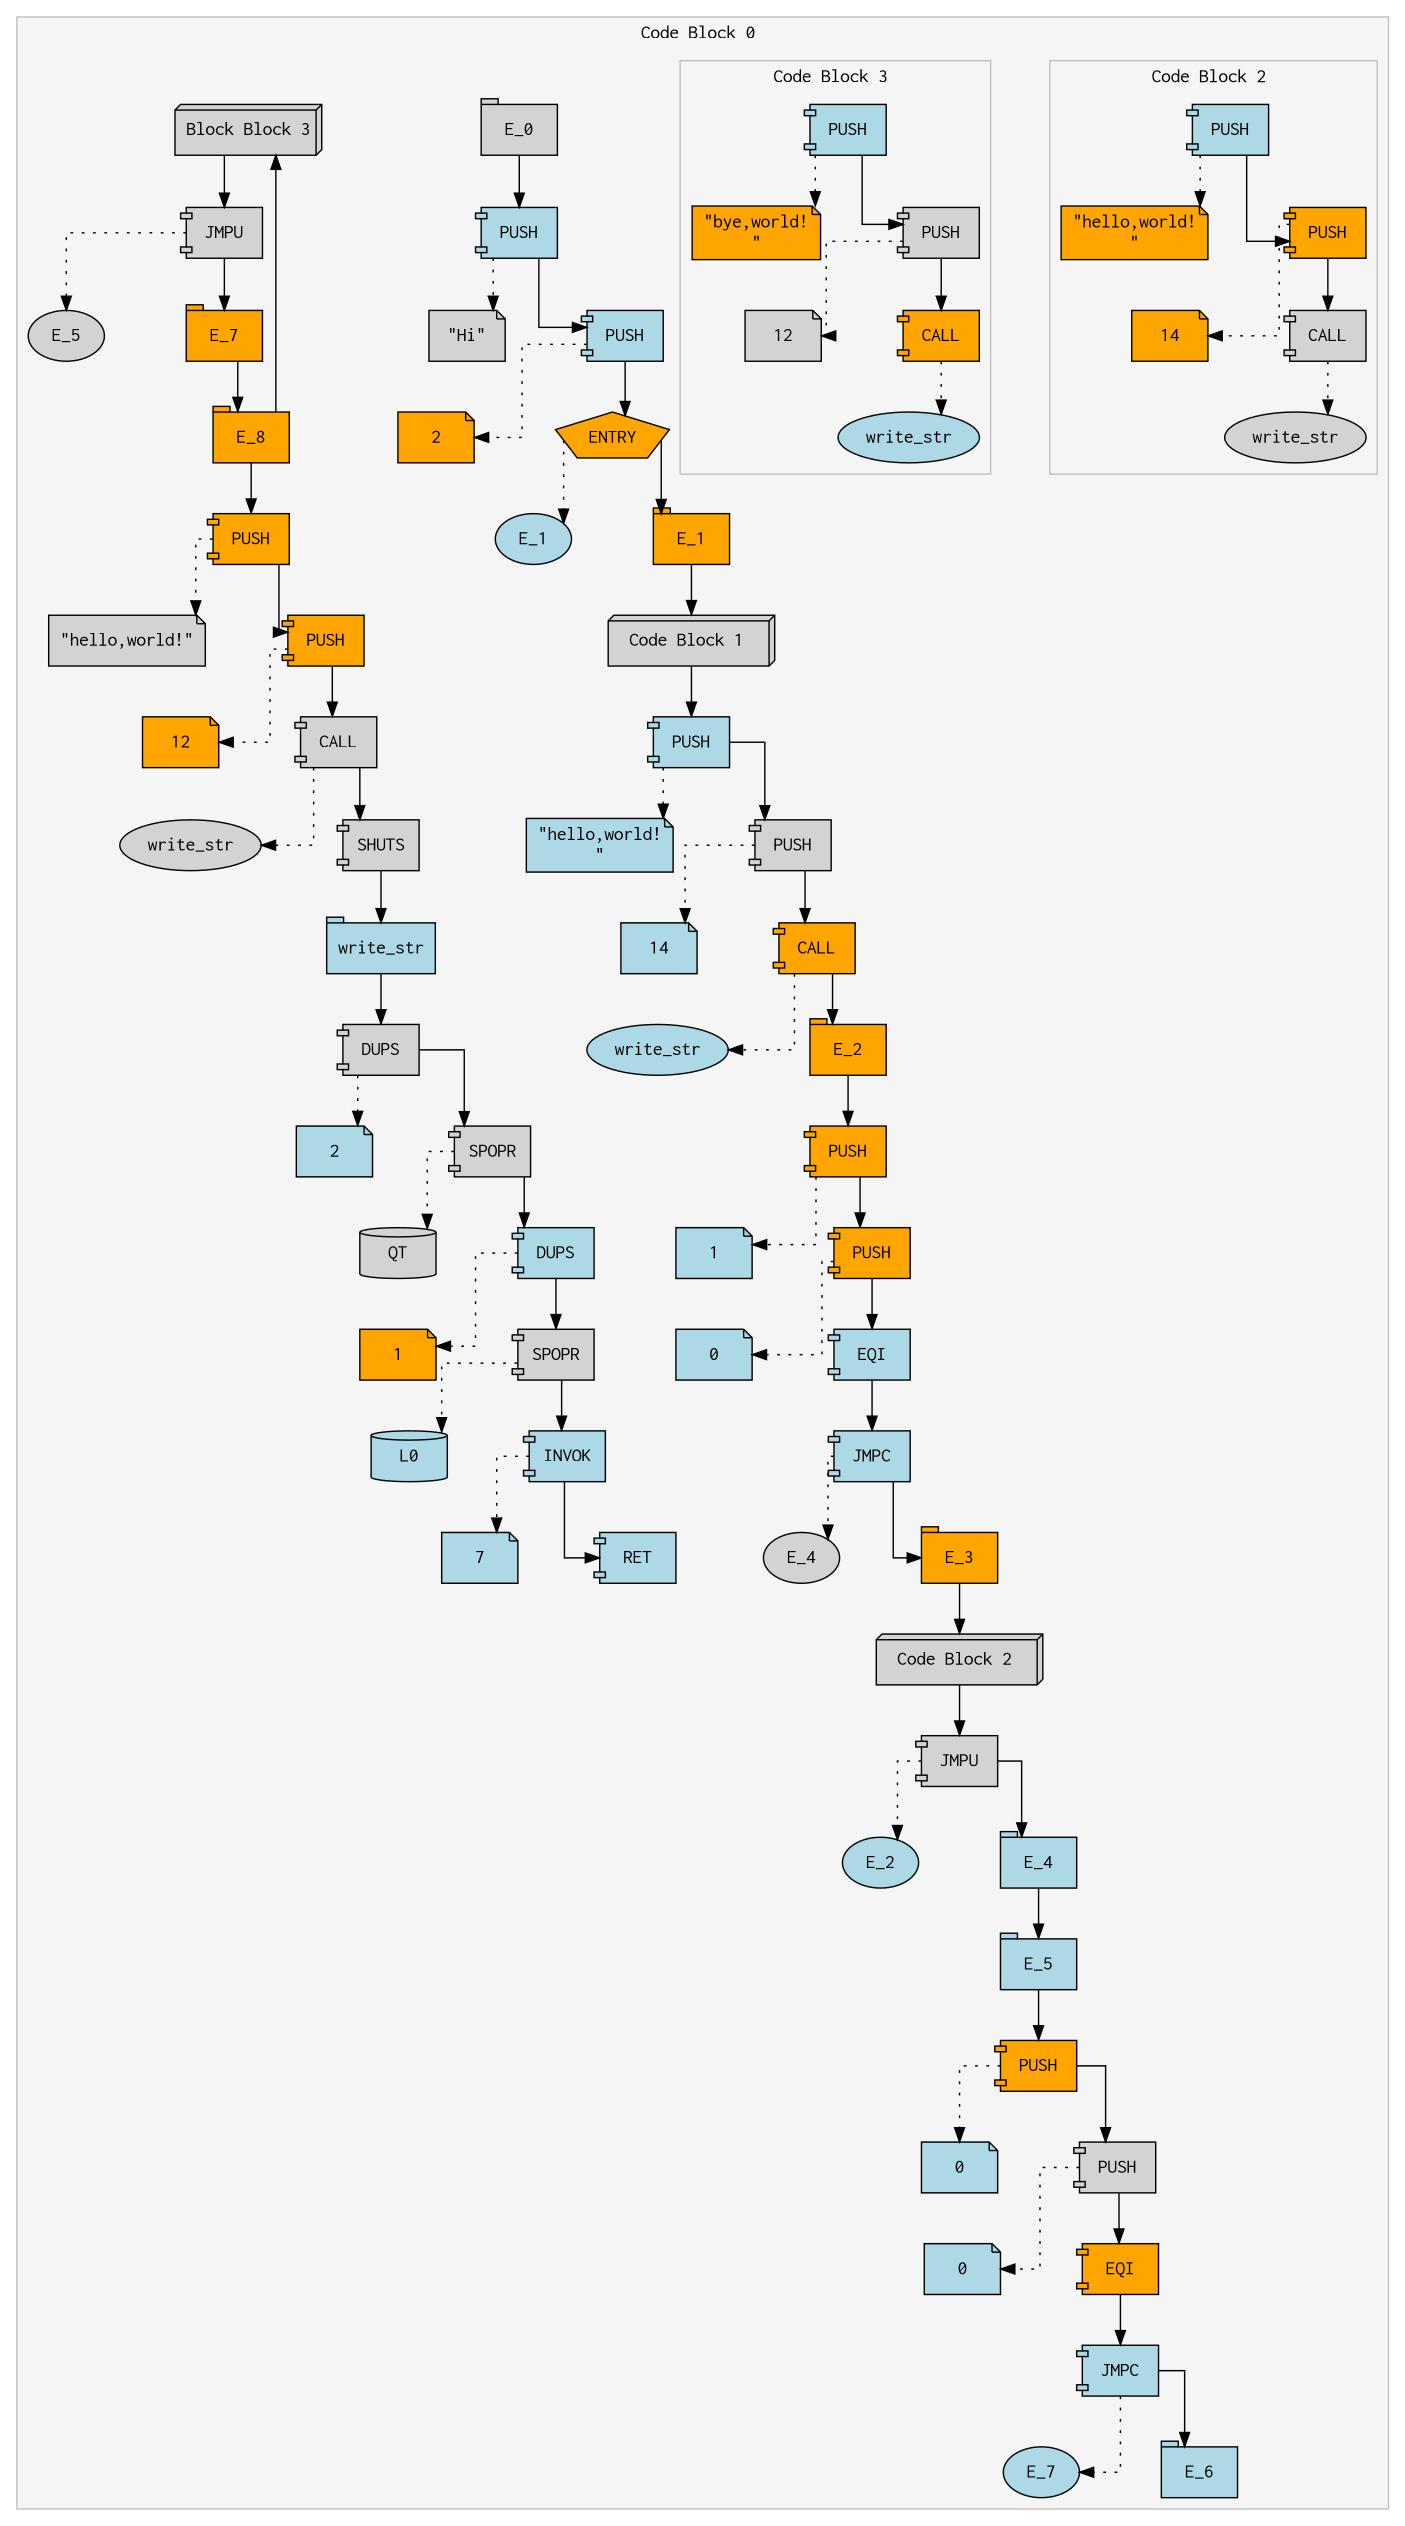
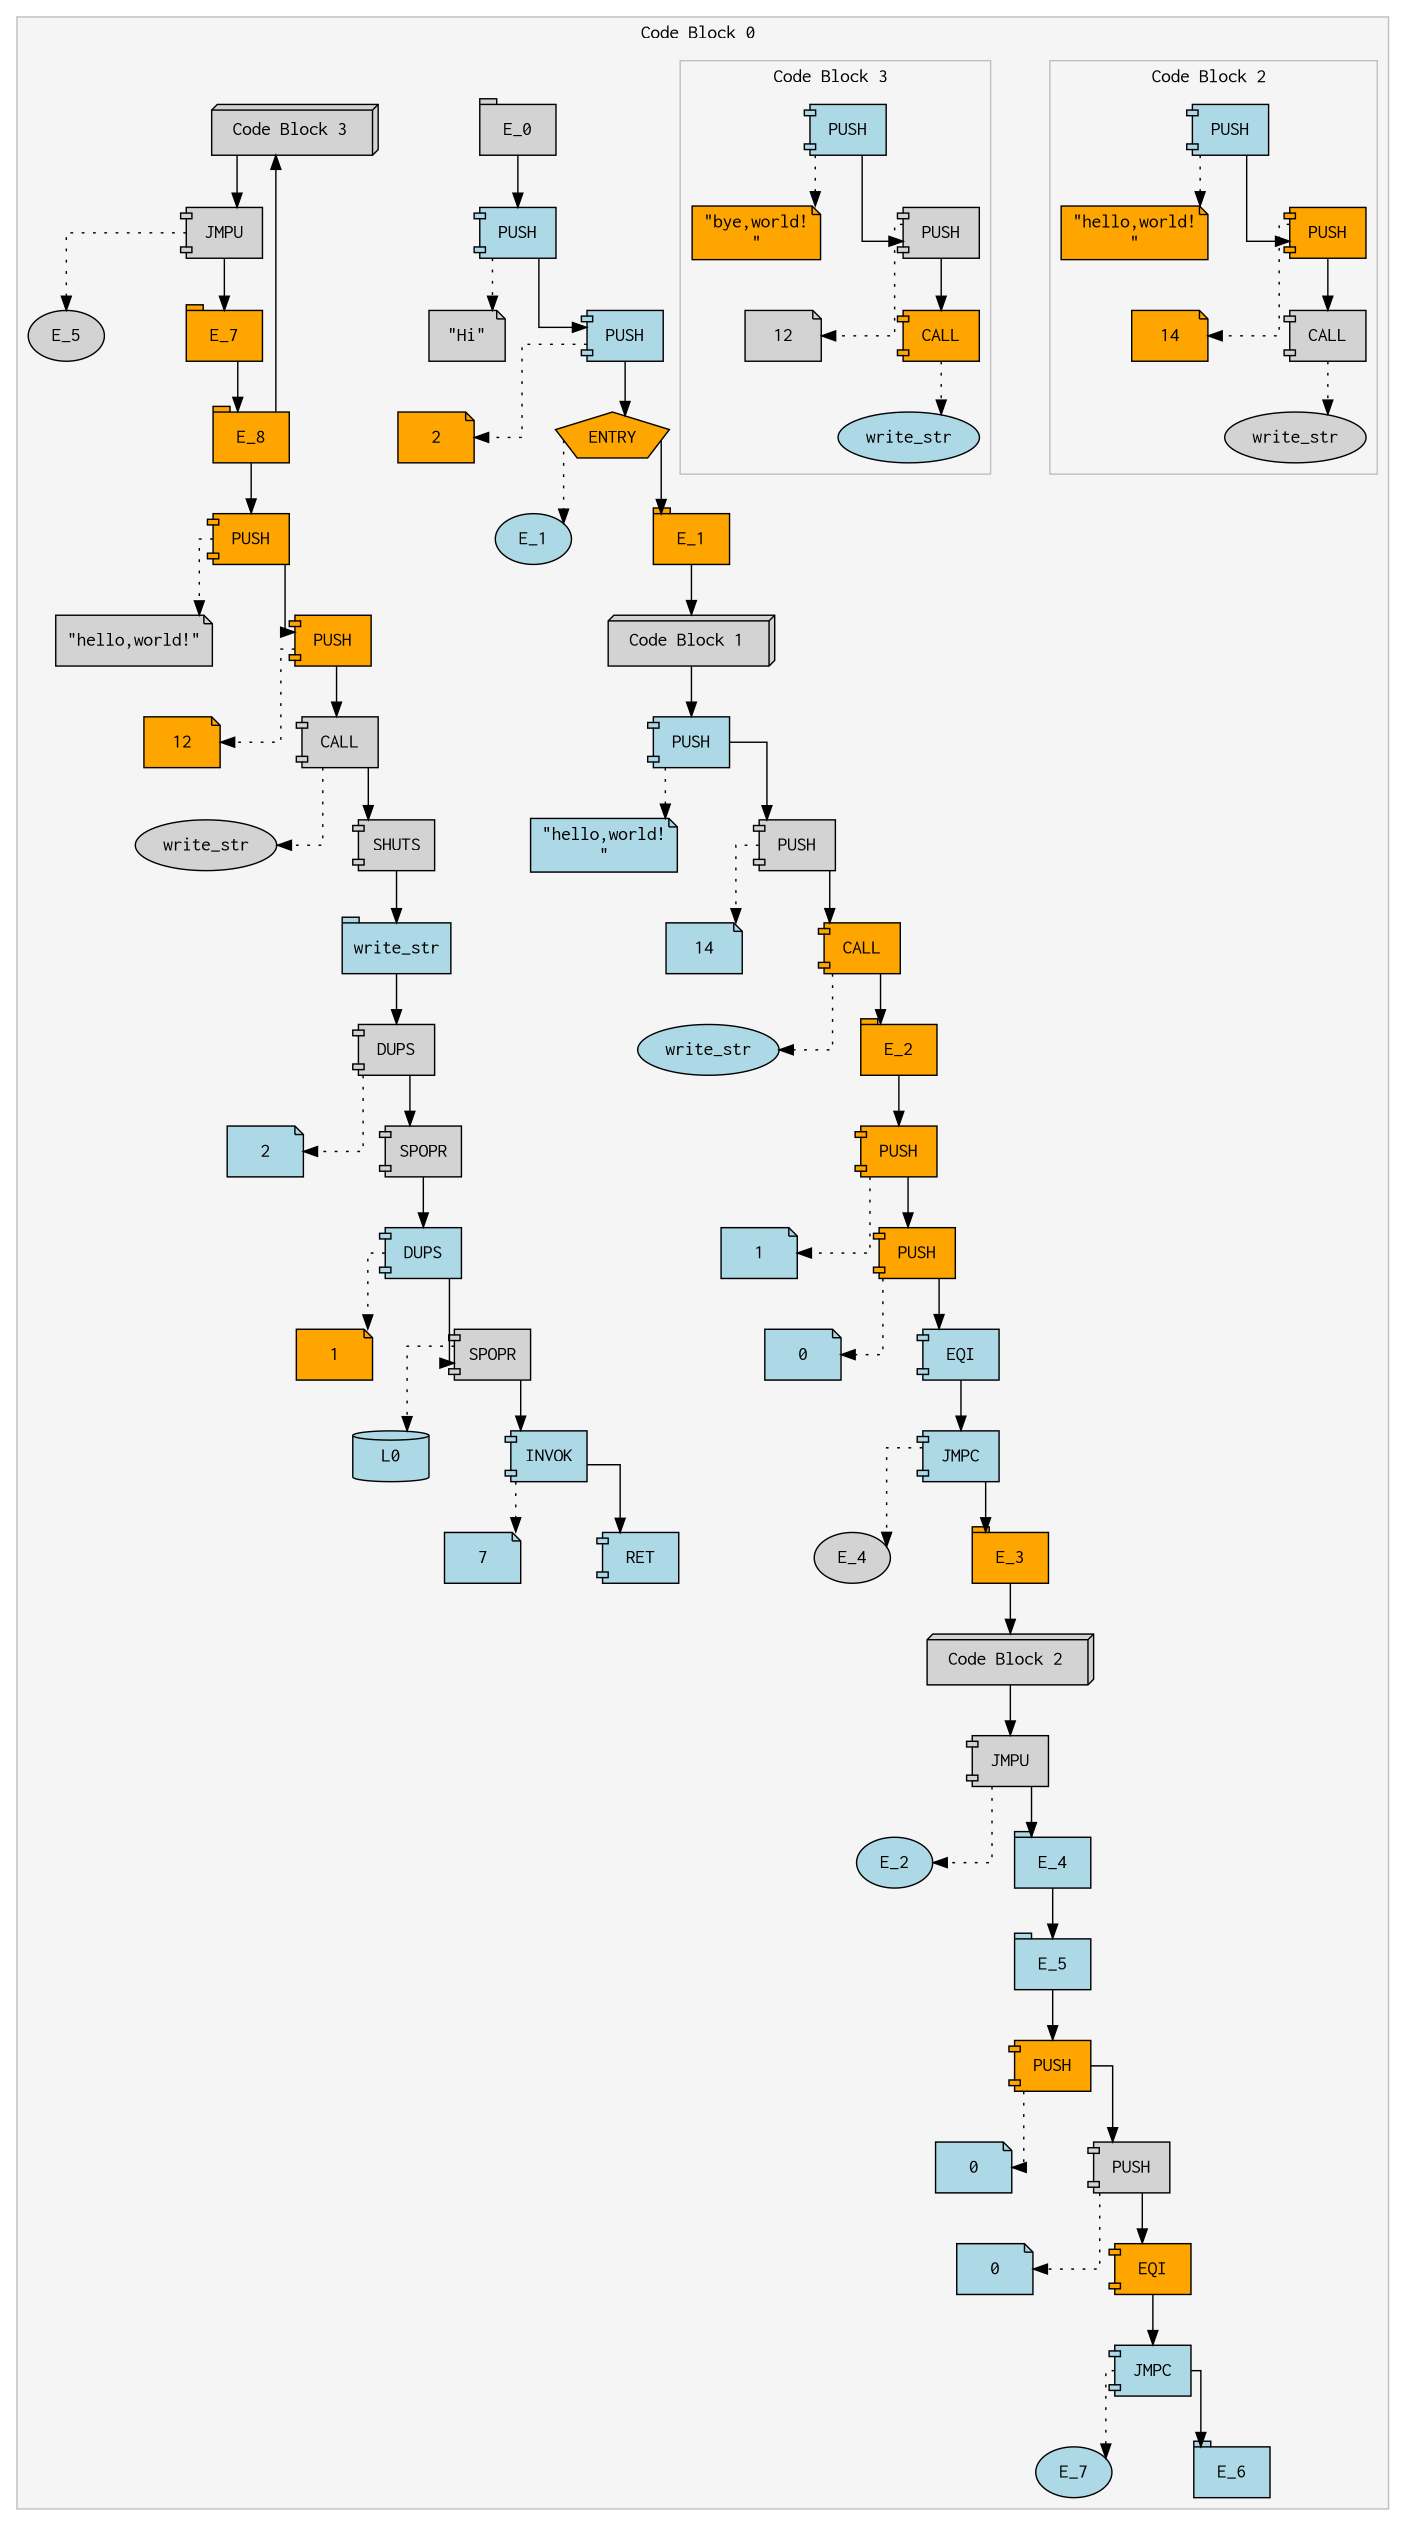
  digraph {
    nodesep=0.8
    ranksep=0.5
    splines=ortho
    node [fillcolor=lightblue fontname=Courier shape=component style=filled]
    n1 [label=PUSH]
    n2 [fillcolor=orange label="\"hello,world!\n\"" shape=note]
    n3 [fillcolor=orange label=PUSH]
    n4 [fillcolor=orange label=14 shape=note]
    n5 [fillcolor=lightgrey label=CALL]
    n6 [fillcolor=lightgrey label=write_str shape=ellipse]
    n7 [label=PUSH]
    n8 [fillcolor=orange label="\"bye,world!\n\"" shape=note]
    n9 [fillcolor=lightgrey label=PUSH]
    n10 [fillcolor=lightgrey label=12 shape=note]
    n11 [fillcolor=orange label=CALL]
    n12 [label=write_str shape=ellipse]
    n13 [fillcolor=lightgrey label=E_0 shape=tab]
    n14 [label=PUSH]
    n15 [fillcolor=lightgrey label="\"Hi\"" shape=note]
    n16 [label=PUSH]
    n17 [fillcolor=orange label=2 shape=note]
    n18 [fillcolor=orange label=ENTRY shape=pentagon]
    n19 [label=E_1 shape=ellipse]
    n20 [fillcolor=orange label=E_1 shape=tab]
    n21 [fillcolor=lightgrey label=" Code Block 1  " shape=box3d]
    n22 [label=PUSH]
    n23 [label="\"hello,world!\n\"" shape=note]
    n24 [fillcolor=lightgrey label=PUSH]
    n25 [label=14 shape=note]
    n26 [fillcolor=orange label=CALL]
    n27 [label=write_str shape=ellipse]
    n28 [fillcolor=orange label=E_2 shape=tab]
    n29 [fillcolor=orange label=PUSH]
    n30 [label=1 shape=note]
    n31 [fillcolor=orange label=PUSH]
    n32 [label=0 shape=note]
    n33 [label=EQI]
    n34 [label=JMPC]
    n35 [fillcolor=lightgrey label=E_4 shape=ellipse]
    n36 [fillcolor=orange label=E_3 shape=tab]
    n37 [fillcolor=lightgrey label=" Code Block 2  " shape=box3d]
    n38 [fillcolor=lightgrey label=JMPU]
    n39 [label=E_2 shape=ellipse]
    n40 [label=E_4 shape=tab]
    n41 [label=E_5 shape=tab]
    n42 [fillcolor=orange label=PUSH]
    n43 [label=0 shape=note]
    n44 [fillcolor=lightgrey label=PUSH]
    n45 [label=0 shape=note]
    n46 [fillcolor=orange label=EQI]
    n47 [label=JMPC]
    n48 [label=E_7 shape=ellipse]
    n49 [label=E_6 shape=tab]
-   n50 [fillcolor=lightgrey label="Block Block 3" shape=box3d]
+   n50 [fillcolor=lightgrey label=" Code Block 3  " shape=box3d]
    n51 [fillcolor=lightgrey label=JMPU]
    n52 [fillcolor=lightgrey label=E_5 shape=ellipse]
    n53 [fillcolor=orange label=E_7 shape=tab]
    n54 [fillcolor=orange label=E_8 shape=tab]
    n55 [fillcolor=orange label=PUSH]
    n56 [fillcolor=lightgrey label="\"hello,world!\"" shape=note]
    n57 [fillcolor=orange label=PUSH]
    n58 [fillcolor=orange label=12 shape=note]
    n59 [fillcolor=lightgrey label=CALL]
    n60 [fillcolor=lightgrey label=write_str shape=ellipse]
    n61 [fillcolor=lightgrey label=SHUTS]
    n62 [label=write_str shape=tab]
    n63 [fillcolor=lightgrey label=DUPS]
    n64 [label=2 shape=note]
    n65 [fillcolor=lightgrey label=SPOPR]
-   n66 [fillcolor=lightgrey label=QT shape=cylinder]
    n67 [label=DUPS]
    n68 [fillcolor=orange label=1 shape=note]
    n69 [fillcolor=lightgrey label=SPOPR]
    n70 [label=L0 shape=cylinder]
    n71 [label=INVOK]
    n72 [label=7 shape=note]
    n73 [label=RET]
    subgraph cluster_1 {
      color=gray
      fillcolor=whitesmoke
      fontname=Courier
      label="Code Block 0 "
      style=filled
      n13
      n14
      n15
      n16
      n17
      n18
      n19
      n20
      n21
      n22
      n23
      n24
      n25
      n26
      n27
      n28
      n29
      n30
      n31
      n32
      n33
      n34
      n35
      n36
      n37
      n38
      n39
      n40
      n41
      n42
      n43
      n44
      n45
      n46
      n47
      n48
      n49
      n50
      n51
      n52
      n53
      n54
      n55
      n56
      n57
      n58
      n59
      n60
      n61
      n62
      n63
      n64
      n65
-     n66
      n67
      n68
      n69
      n70
      n71
      n72
      n73
      subgraph cluster_2 {
        color=gray
        fillcolor=whitesmoke
        fontname=Courier
        label="Code Block 1 "
        style=filled
      }
      subgraph cluster_3 {
        color=gray
        fillcolor=whitesmoke
        fontname=Courier
        label="Code Block 2 "
        style=filled
        n1
        n2
        n3
        n4
        n5
        n6
      }
      subgraph cluster_4 {
        color=gray
        fillcolor=whitesmoke
        fontname=Courier
        label="Code Block 3 "
        style=filled
        n7
        n8
        n9
        n10
        n11
        n12
      }
    }
    n1 -> n2 [style=dotted]
    n1 -> n3
    n3 -> n4 [style=dotted]
    n3 -> n5
    n5 -> n6 [style=dotted]
    n7 -> n8 [style=dotted]
    n7 -> n9
    n9 -> n10 [style=dotted]
    n9 -> n11
    n11 -> n12 [style=dotted]
    n13 -> n14
    n14 -> n15 [style=dotted]
    n14 -> n16
    n16 -> n17 [style=dotted]
    n16 -> n18
    n18 -> n19 [style=dotted]
    n18 -> n20
    n20 -> n21
    n21 -> n22
    n22 -> n23 [style=dotted]
    n22 -> n24
    n24 -> n25 [style=dotted]
    n24 -> n26
    n26 -> n27 [style=dotted]
    n26 -> n28
    n28 -> n29
    n29 -> n30 [style=dotted]
    n29 -> n31
    n31 -> n32 [style=dotted]
    n31 -> n33
    n33 -> n34
    n34 -> n35 [style=dotted]
    n34 -> n36
    n36 -> n37
    n37 -> n38
    n38 -> n39 [style=dotted]
    n38 -> n40
    n40 -> n41
    n41 -> n42
    n42 -> n43 [style=dotted]
    n42 -> n44
    n44 -> n45 [style=dotted]
    n44 -> n46
    n46 -> n47
    n47 -> n48 [style=dotted]
    n47 -> n49
    n50 -> n51
    n51 -> n52 [style=dotted]
    n51 -> n53
    n53 -> n54
    n54 -> n50
    n54 -> n55
    n55 -> n56 [style=dotted]
    n55 -> n57
    n57 -> n58 [style=dotted]
    n57 -> n59
    n59 -> n60 [style=dotted]
    n59 -> n61
    n61 -> n62
    n62 -> n63
    n63 -> n64 [style=dotted]
    n63 -> n65
-   n65 -> n66 [style=dotted]
    n65 -> n67
    n67 -> n68 [style=dotted]
    n67 -> n69
    n69 -> n70 [style=dotted]
    n69 -> n71
    n71 -> n72 [style=dotted]
    n71 -> n73
  }
